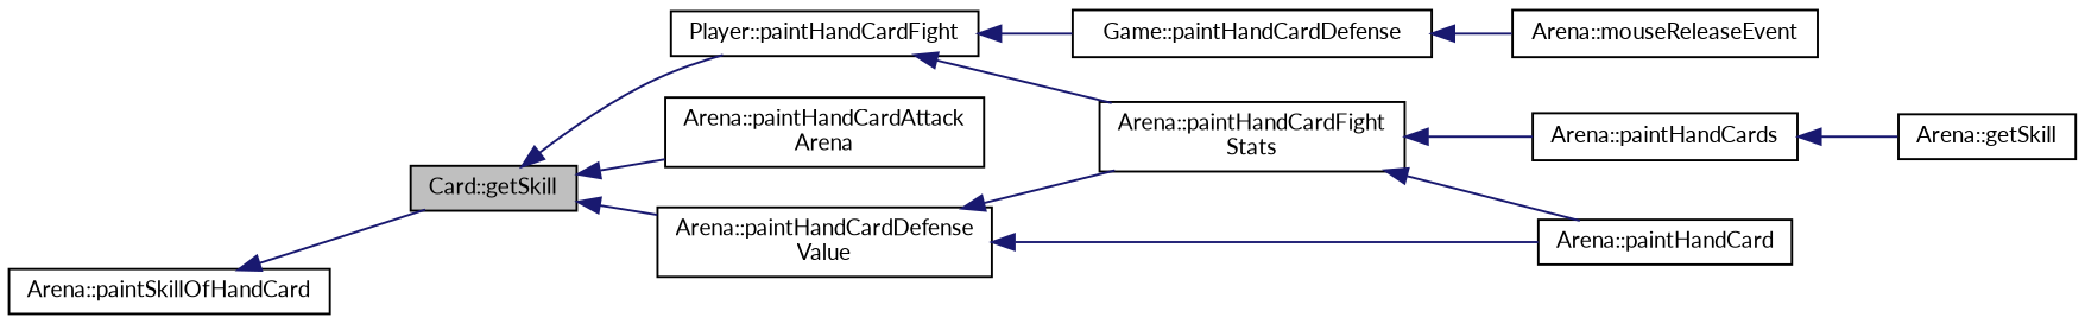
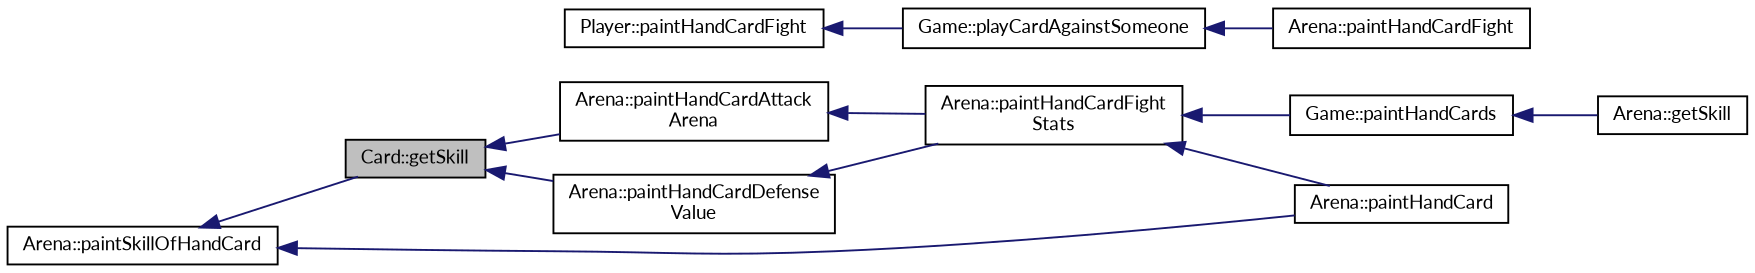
  digraph {
    fontname=Lato
    rankdir=LR
    node [color=black fontname=Lato fontsize=10 shape=record]
    edge [color=midnightblue dir=back fontname=Lato fontsize=10 labelfontname=Helvetica labelfontsize=10 style=solid]
    n1 [fillcolor=grey75 fontcolor=black height=0.2 label="Card::getSkill" style=filled width=0.4]
    n2 [height=0.2 label="Arena::paintHandCardAttack\lArena" width=0.4]
    n3 [height=0.2 label="Arena::paintHandCardDefense\lValue" width=0.4]
    n4 [height=0.2 label="Player::paintHandCardFight" width=0.4]
    n5 [height=0.2 label="Arena::paintHandCardFight\lStats" width=0.4]
    n6 [height=0.2 label="Arena::paintSkillOfHandCard" width=0.4]
    n7 [height=0.2 label="Arena::paintHandCard" width=0.4]
-   n8 [height=0.2 label="Game::paintHandCardDefense" width=0.4]
-   n9 [height=0.2 label="Arena::paintHandCards" width=0.4]
+   n8 [height=0.2 label="Game::playCardAgainstSomeone" width=0.4]
+   n9 [height=0.2 label="Game::paintHandCards" width=0.4]
    n10 [height=0.2 label="Arena::getSkill" width=0.4]
-   n11 [height=0.2 label="Arena::mouseReleaseEvent" width=0.4]
+   n11 [height=0.2 label="Arena::paintHandCardFight" width=0.4]
    n1 -> n2
    n1 -> n3
-   n1 -> n4
-   n4 -> n5
+   n2 -> n5
    n3 -> n5
    n4 -> n8
    n5 -> n7
    n5 -> n9
    n6 -> n1
-   n3 -> n7
+   n6 -> n7
    n8 -> n11
    n9 -> n10
  }
